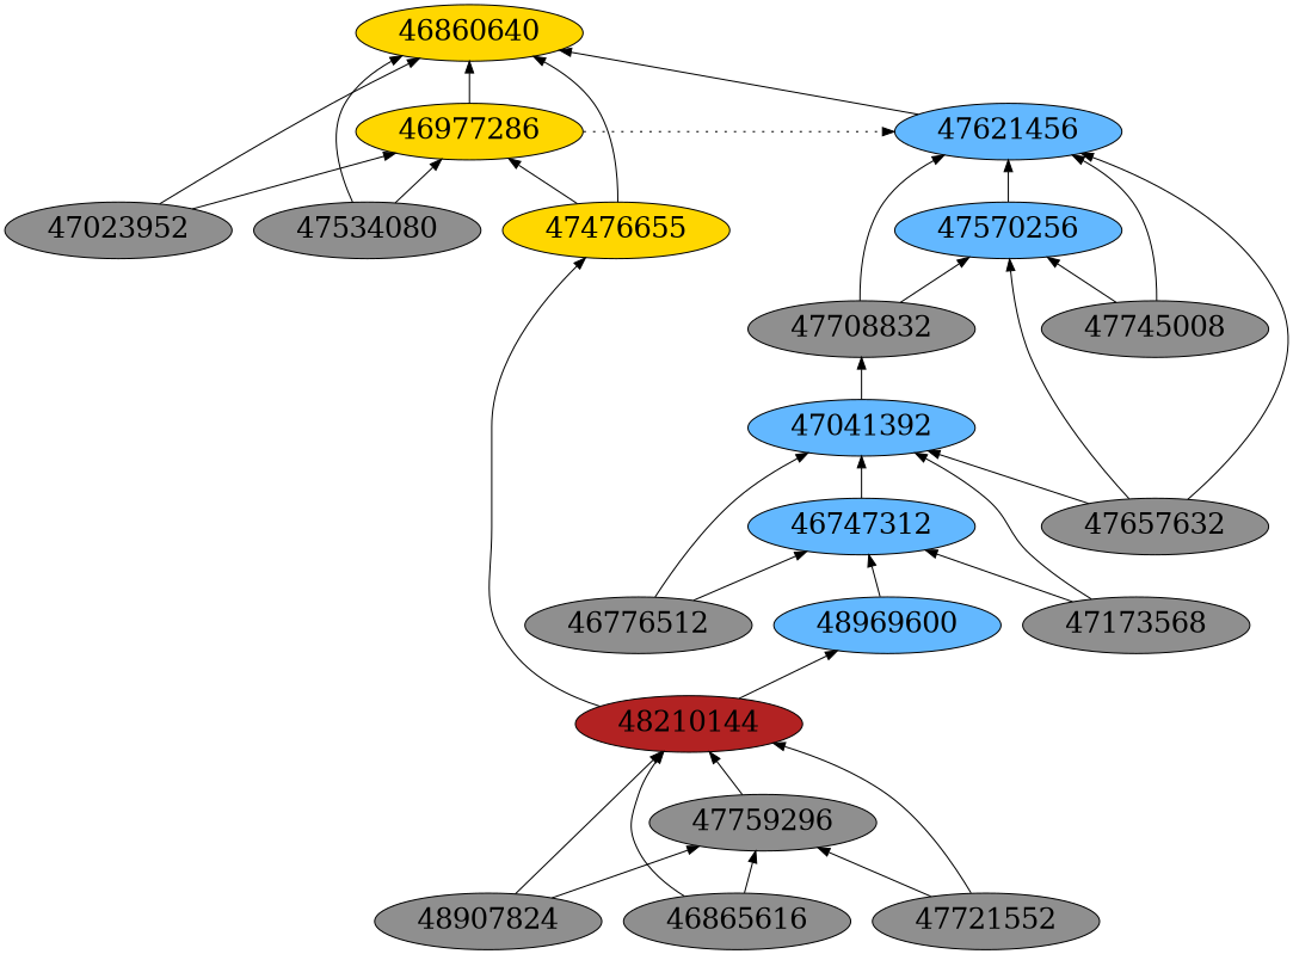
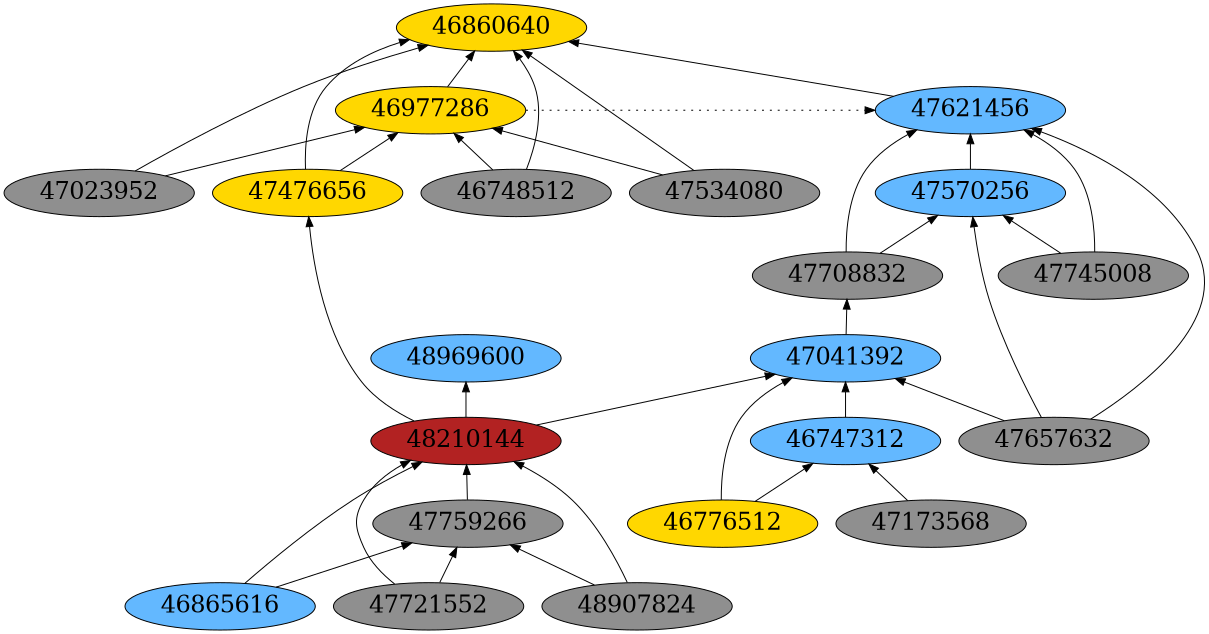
  digraph {
    fontsize=24
    rankdir=BT
    node [fillcolor=grey56 fontsize=24 shape=ellipse style=filled]
    edge [arrowhead=normal color=black constraint=true style=solid]
    48210144 [fillcolor=firebrick]
-   47759296
+   47759296 [label=47759266]
    48907824
-   46865616
+   46865616 [fillcolor=steelblue1]
    47721552
    47041392 [fillcolor=steelblue1]
    46747312 [fillcolor=steelblue1]
    47173568
    48969600 [fillcolor=steelblue1]
-   46776512
+   46776512 [fillcolor=gold]
    46860640 [fillcolor=gold]
    n12 [fillcolor=gold label=46977286]
    47023952
-   47476656 [fillcolor=gold label=47476655]
+   47476656 [fillcolor=gold]
+   46748512
    47534080
    47621456 [fillcolor=steelblue1]
    47570256 [fillcolor=steelblue1]
    47657632
    47708832
    47745008
    subgraph sub_1 {
      subgraph sub_2 {
        48210144
        47759296
        48907824
        46865616
        47721552
      }
      subgraph sub_3 {
        47041392
        46747312
        47173568
        48969600
        46776512
      }
      subgraph sub_4 {
        46860640
        n12
        47023952
        47476656
+       46748512
        47534080
      }
    }
    subgraph sub_5 {
      47621456
      47570256
      47657632
      47708832
      47745008
    }
    48210144 -> 48969600
    48210144 -> 47476656
    47759296 -> 48210144
    48907824 -> 48210144
    48907824 -> 47759296
    46865616 -> 48210144
    46865616 -> 47759296
    47721552 -> 48210144
    47721552 -> 47759296
    47041392 -> 47708832
    46747312 -> 47041392
-   47173568 -> 47041392
+   48210144 -> 47041392
    47173568 -> 46747312
-   48969600 -> 46747312
    46776512 -> 47041392
    46776512 -> 46747312
    n12 -> 46860640
    n12 -> 47621456 [constraint=false style=dotted]
    47023952 -> 46860640
    47023952 -> n12
    47476656 -> 46860640
    47476656 -> n12
+   46748512 -> 46860640
+   46748512 -> n12
    47534080 -> 46860640
    47534080 -> n12
    47621456 -> 46860640
    47570256 -> 47621456
    47657632 -> 47041392
    47657632 -> 47621456
    47657632 -> 47570256
    47708832 -> 47621456
    47708832 -> 47570256
    47745008 -> 47621456
    47745008 -> 47570256
  }
